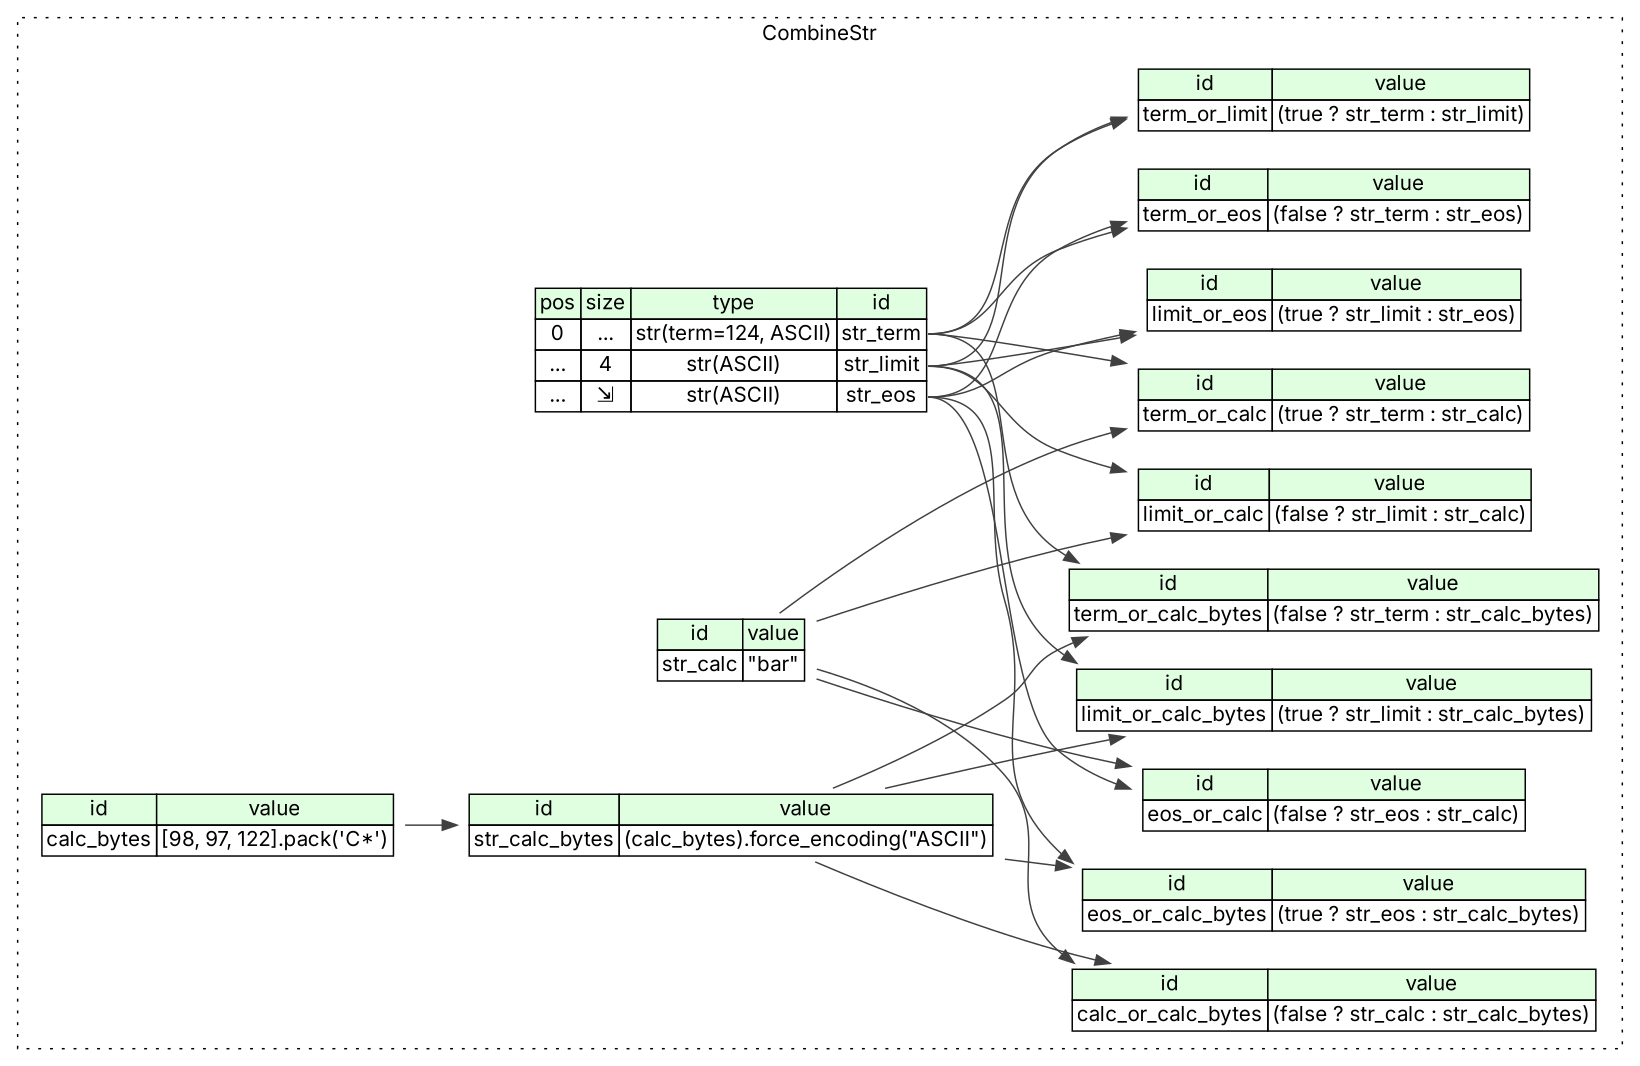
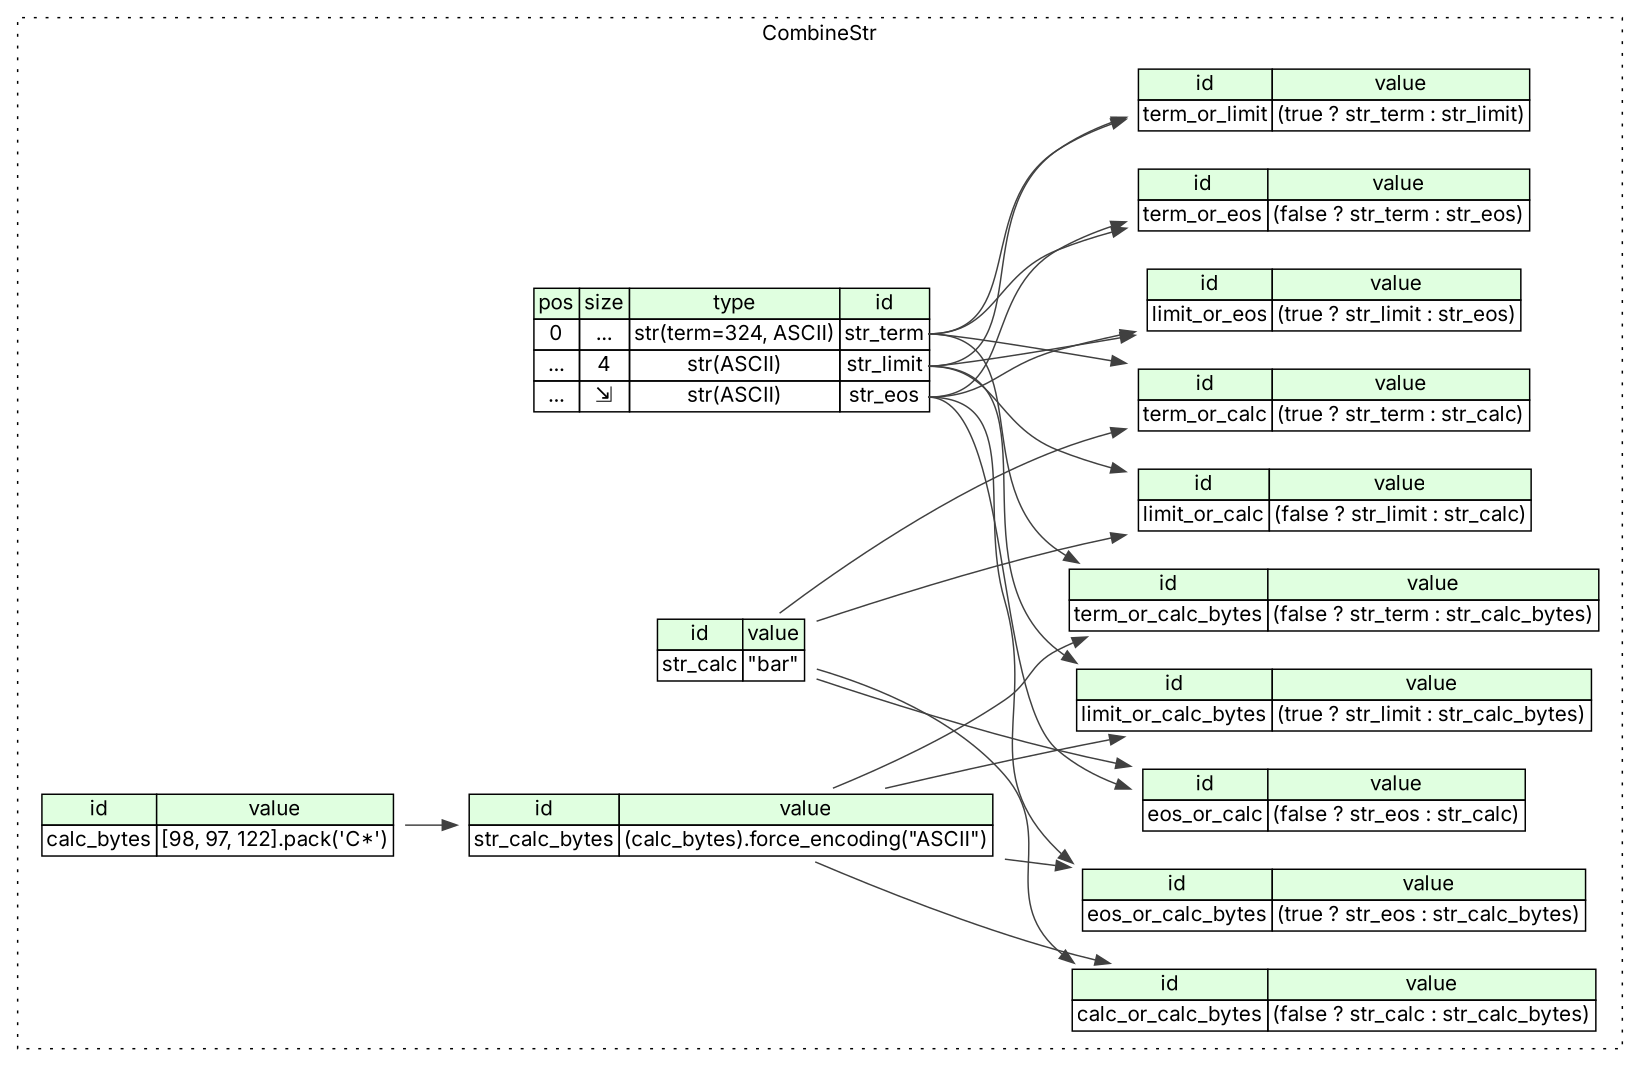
  digraph {
    rankdir=LR
    fontname=Inter
    node [shape=plaintext fontname=Inter]
    edge [color="#404040" tailport=str_limit_type fontname=Inter]
-   n1 [label=<<TABLE BORDER="0" CELLBORDER="1" CELLSPACING="0"> 			<TR><TD BGCOLOR="#E0FFE0">pos</TD><TD BGCOLOR="#E0FFE0">size</TD><TD BGCOLOR="#E0FFE0">type</TD><TD BGCOLOR="#E0FFE0">id</TD></TR> 			<TR><TD PORT="str_term_pos">0</TD><TD PORT="str_term_size">...</TD><TD>str(term=124, ASCII)</TD><TD PORT="str_term_type">str_term</TD></TR> 			<TR><TD PORT="str_limit_pos">...</TD><TD PORT="str_limit_size">4</TD><TD>str(ASCII)</TD><TD PORT="str_limit_type">str_limit</TD></TR> 			<TR><TD PORT="str_eos_pos">...</TD><TD PORT="str_eos_size">⇲</TD><TD>str(ASCII)</TD><TD PORT="str_eos_type">str_eos</TD></TR> 		</TABLE>>]
+   n1 [label=<<TABLE BORDER="0" CELLBORDER="1" CELLSPACING="0"> 			<TR><TD BGCOLOR="#E0FFE0">pos</TD><TD BGCOLOR="#E0FFE0">size</TD><TD BGCOLOR="#E0FFE0">type</TD><TD BGCOLOR="#E0FFE0">id</TD></TR> 			<TR><TD PORT="str_term_pos">0</TD><TD PORT="str_term_size">...</TD><TD>str(term=324, ASCII)</TD><TD PORT="str_term_type">str_term</TD></TR> 			<TR><TD PORT="str_limit_pos">...</TD><TD PORT="str_limit_size">4</TD><TD>str(ASCII)</TD><TD PORT="str_limit_type">str_limit</TD></TR> 			<TR><TD PORT="str_eos_pos">...</TD><TD PORT="str_eos_size">⇲</TD><TD>str(ASCII)</TD><TD PORT="str_eos_type">str_eos</TD></TR> 		</TABLE>>]
    n2 [label=<<TABLE BORDER="0" CELLBORDER="1" CELLSPACING="0"> 			<TR><TD BGCOLOR="#E0FFE0">id</TD><TD BGCOLOR="#E0FFE0">value</TD></TR> 			<TR><TD>limit_or_calc_bytes</TD><TD>(true ? str_limit : str_calc_bytes)</TD></TR> 		</TABLE>>]
    n3 [label=<<TABLE BORDER="0" CELLBORDER="1" CELLSPACING="0"> 			<TR><TD BGCOLOR="#E0FFE0">id</TD><TD BGCOLOR="#E0FFE0">value</TD></TR> 			<TR><TD>limit_or_calc</TD><TD>(false ? str_limit : str_calc)</TD></TR> 		</TABLE>>]
    n4 [label=<<TABLE BORDER="0" CELLBORDER="1" CELLSPACING="0"> 			<TR><TD BGCOLOR="#E0FFE0">id</TD><TD BGCOLOR="#E0FFE0">value</TD></TR> 			<TR><TD>term_or_limit</TD><TD>(true ? str_term : str_limit)</TD></TR> 		</TABLE>>]
    n5 [label=<<TABLE BORDER="0" CELLBORDER="1" CELLSPACING="0"> 			<TR><TD BGCOLOR="#E0FFE0">id</TD><TD BGCOLOR="#E0FFE0">value</TD></TR> 			<TR><TD>limit_or_eos</TD><TD>(true ? str_limit : str_eos)</TD></TR> 		</TABLE>>]
    n6 [label=<<TABLE BORDER="0" CELLBORDER="1" CELLSPACING="0"> 			<TR><TD BGCOLOR="#E0FFE0">id</TD><TD BGCOLOR="#E0FFE0">value</TD></TR> 			<TR><TD>calc_or_calc_bytes</TD><TD>(false ? str_calc : str_calc_bytes)</TD></TR> 		</TABLE>>]
    n7 [label=<<TABLE BORDER="0" CELLBORDER="1" CELLSPACING="0"> 			<TR><TD BGCOLOR="#E0FFE0">id</TD><TD BGCOLOR="#E0FFE0">value</TD></TR> 			<TR><TD>str_calc_bytes</TD><TD>(calc_bytes).force_encoding(&quot;ASCII&quot;)</TD></TR> 		</TABLE>>]
    n8 [label=<<TABLE BORDER="0" CELLBORDER="1" CELLSPACING="0"> 			<TR><TD BGCOLOR="#E0FFE0">id</TD><TD BGCOLOR="#E0FFE0">value</TD></TR> 			<TR><TD>eos_or_calc</TD><TD>(false ? str_eos : str_calc)</TD></TR> 		</TABLE>>]
    n9 [label=<<TABLE BORDER="0" CELLBORDER="1" CELLSPACING="0"> 			<TR><TD BGCOLOR="#E0FFE0">id</TD><TD BGCOLOR="#E0FFE0">value</TD></TR> 			<TR><TD>term_or_calc</TD><TD>(true ? str_term : str_calc)</TD></TR> 		</TABLE>>]
    n10 [label=<<TABLE BORDER="0" CELLBORDER="1" CELLSPACING="0"> 			<TR><TD BGCOLOR="#E0FFE0">id</TD><TD BGCOLOR="#E0FFE0">value</TD></TR> 			<TR><TD>term_or_calc_bytes</TD><TD>(false ? str_term : str_calc_bytes)</TD></TR> 		</TABLE>>]
    n11 [label=<<TABLE BORDER="0" CELLBORDER="1" CELLSPACING="0"> 			<TR><TD BGCOLOR="#E0FFE0">id</TD><TD BGCOLOR="#E0FFE0">value</TD></TR> 			<TR><TD>term_or_eos</TD><TD>(false ? str_term : str_eos)</TD></TR> 		</TABLE>>]
    n12 [label=<<TABLE BORDER="0" CELLBORDER="1" CELLSPACING="0"> 			<TR><TD BGCOLOR="#E0FFE0">id</TD><TD BGCOLOR="#E0FFE0">value</TD></TR> 			<TR><TD>str_calc</TD><TD>&quot;bar&quot;</TD></TR> 		</TABLE>>]
    n13 [label=<<TABLE BORDER="0" CELLBORDER="1" CELLSPACING="0"> 			<TR><TD BGCOLOR="#E0FFE0">id</TD><TD BGCOLOR="#E0FFE0">value</TD></TR> 			<TR><TD>eos_or_calc_bytes</TD><TD>(true ? str_eos : str_calc_bytes)</TD></TR> 		</TABLE>>]
    n14 [label=<<TABLE BORDER="0" CELLBORDER="1" CELLSPACING="0"> 			<TR><TD BGCOLOR="#E0FFE0">id</TD><TD BGCOLOR="#E0FFE0">value</TD></TR> 			<TR><TD>calc_bytes</TD><TD>[98, 97, 122].pack('C*')</TD></TR> 		</TABLE>>]
    subgraph cluster_1 {
      label=CombineStr
      style=dotted
      n1
      n2
      n3
      n4
      n5
      n6
      n7
      n8
      n9
      n10
      n11
      n12
      n13
      n14
    }
    n1 -> n2
    n1 -> n3
    n1 -> n4 [tailport=str_term_type]
    n1 -> n4
    n1 -> n5
    n1 -> n5 [tailport=str_eos_type]
    n1 -> n8 [tailport=str_eos_type]
    n1 -> n9 [tailport=str_term_type]
    n1 -> n10 [tailport=str_term_type]
    n1 -> n11 [tailport=str_term_type]
    n1 -> n11 [tailport=str_eos_type]
    n1 -> n13 [tailport=str_eos_type]
    n7 -> n2 [tailport=str_calc_bytes_type]
    n7 -> n6 [tailport=str_calc_bytes_type]
    n7 -> n10 [tailport=str_calc_bytes_type]
    n7 -> n13 [tailport=str_calc_bytes_type]
    n12 -> n3 [tailport=str_calc_type]
    n12 -> n6 [tailport=str_calc_type]
    n12 -> n8 [tailport=str_calc_type]
    n12 -> n9 [tailport=str_calc_type]
    n14 -> n7 [tailport=calc_bytes_type]
  }
